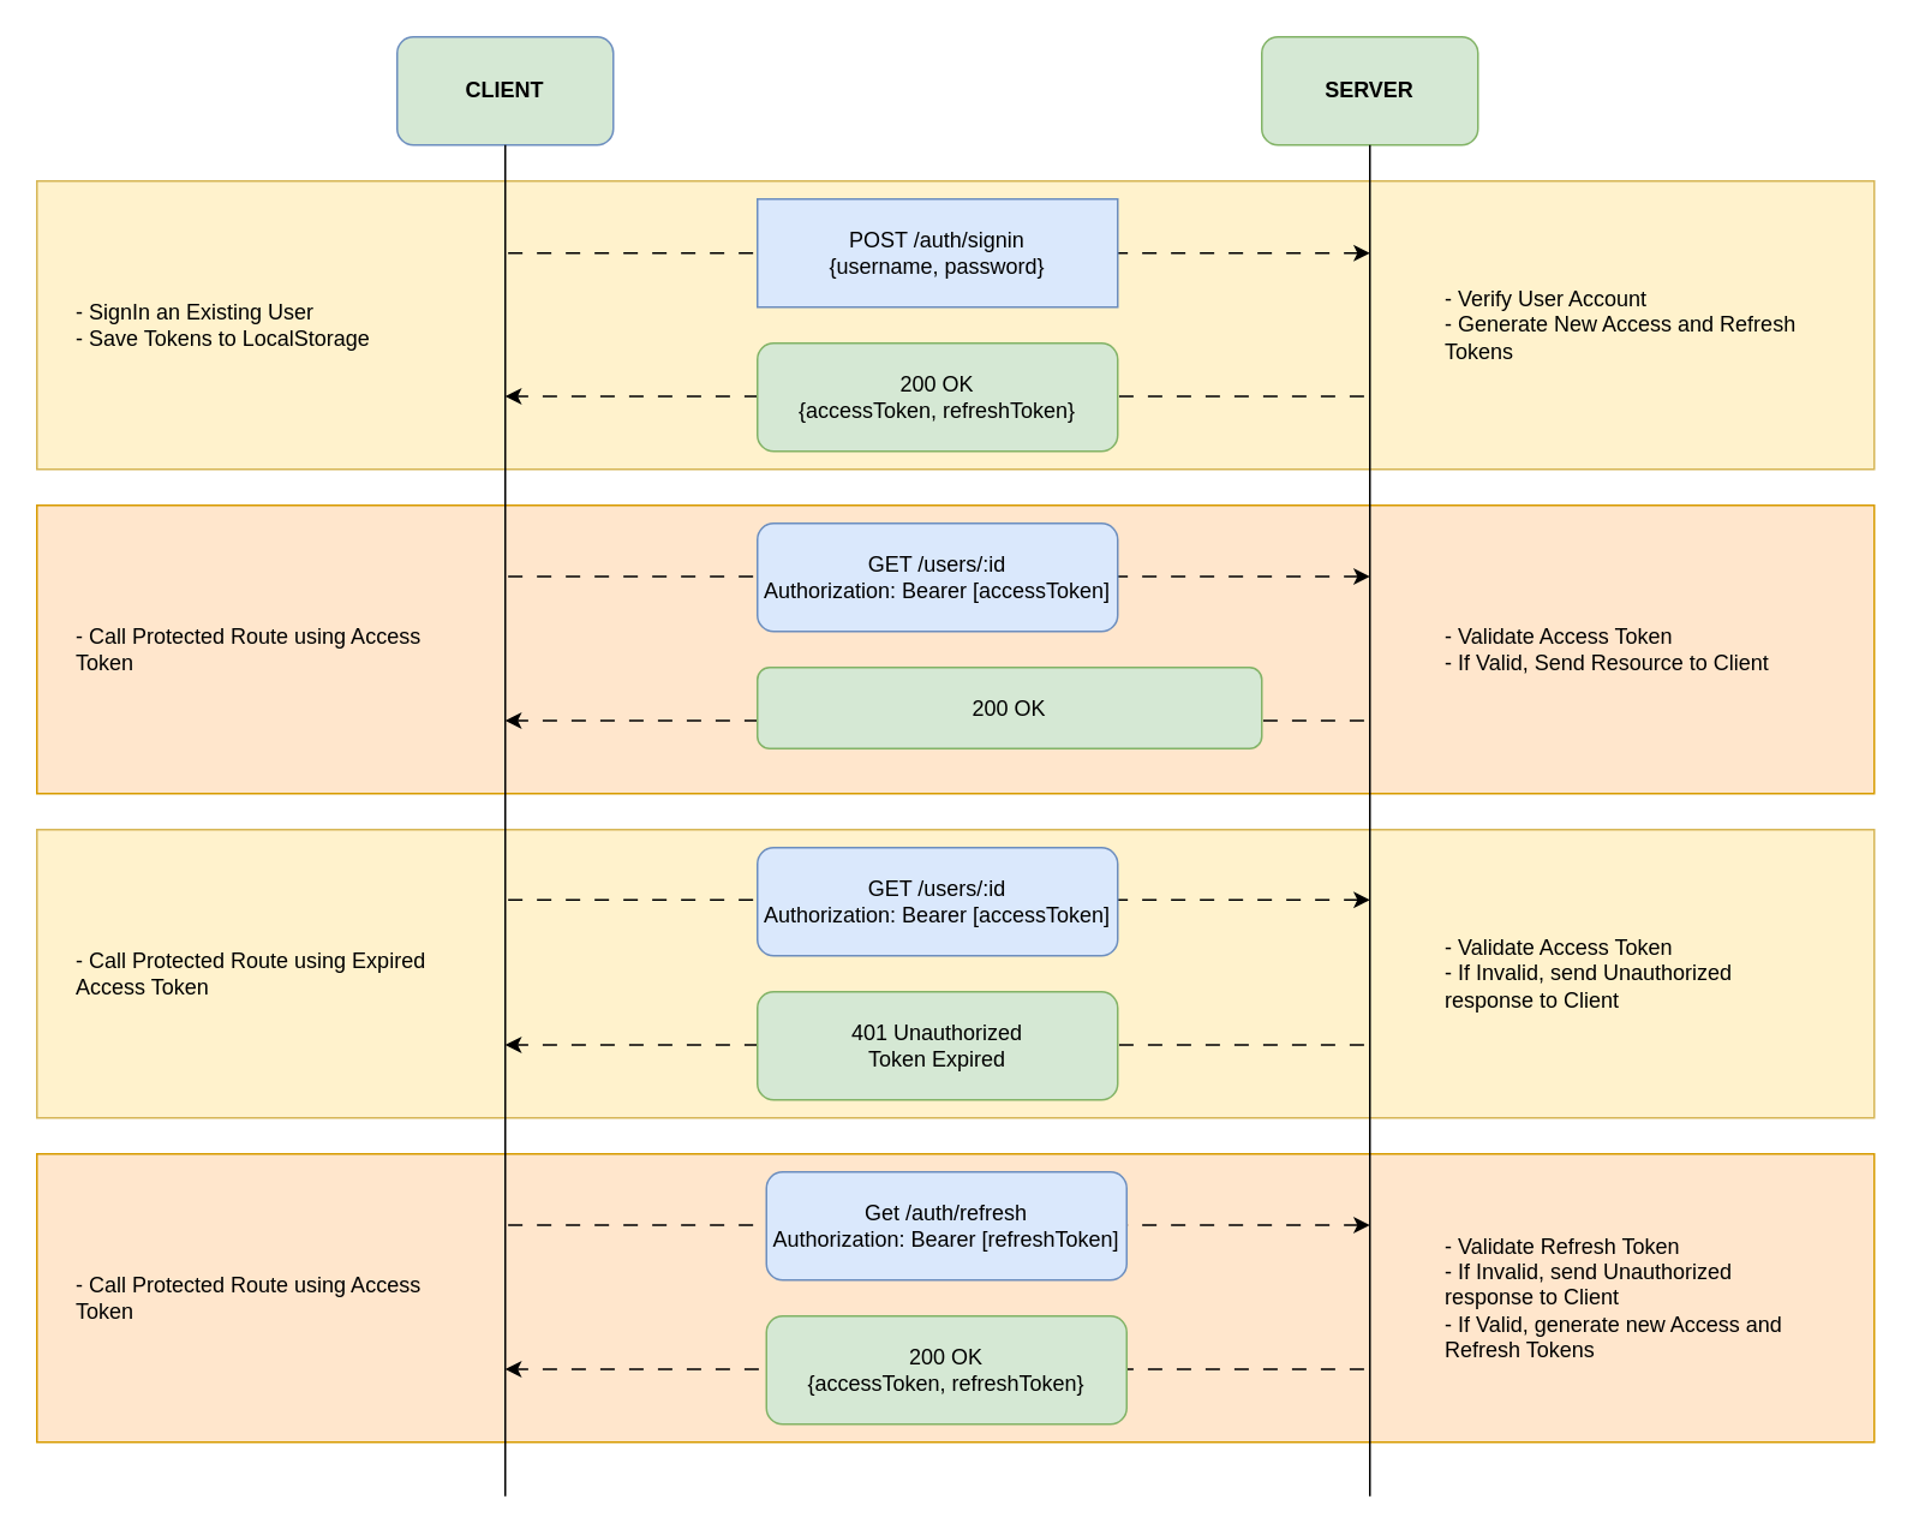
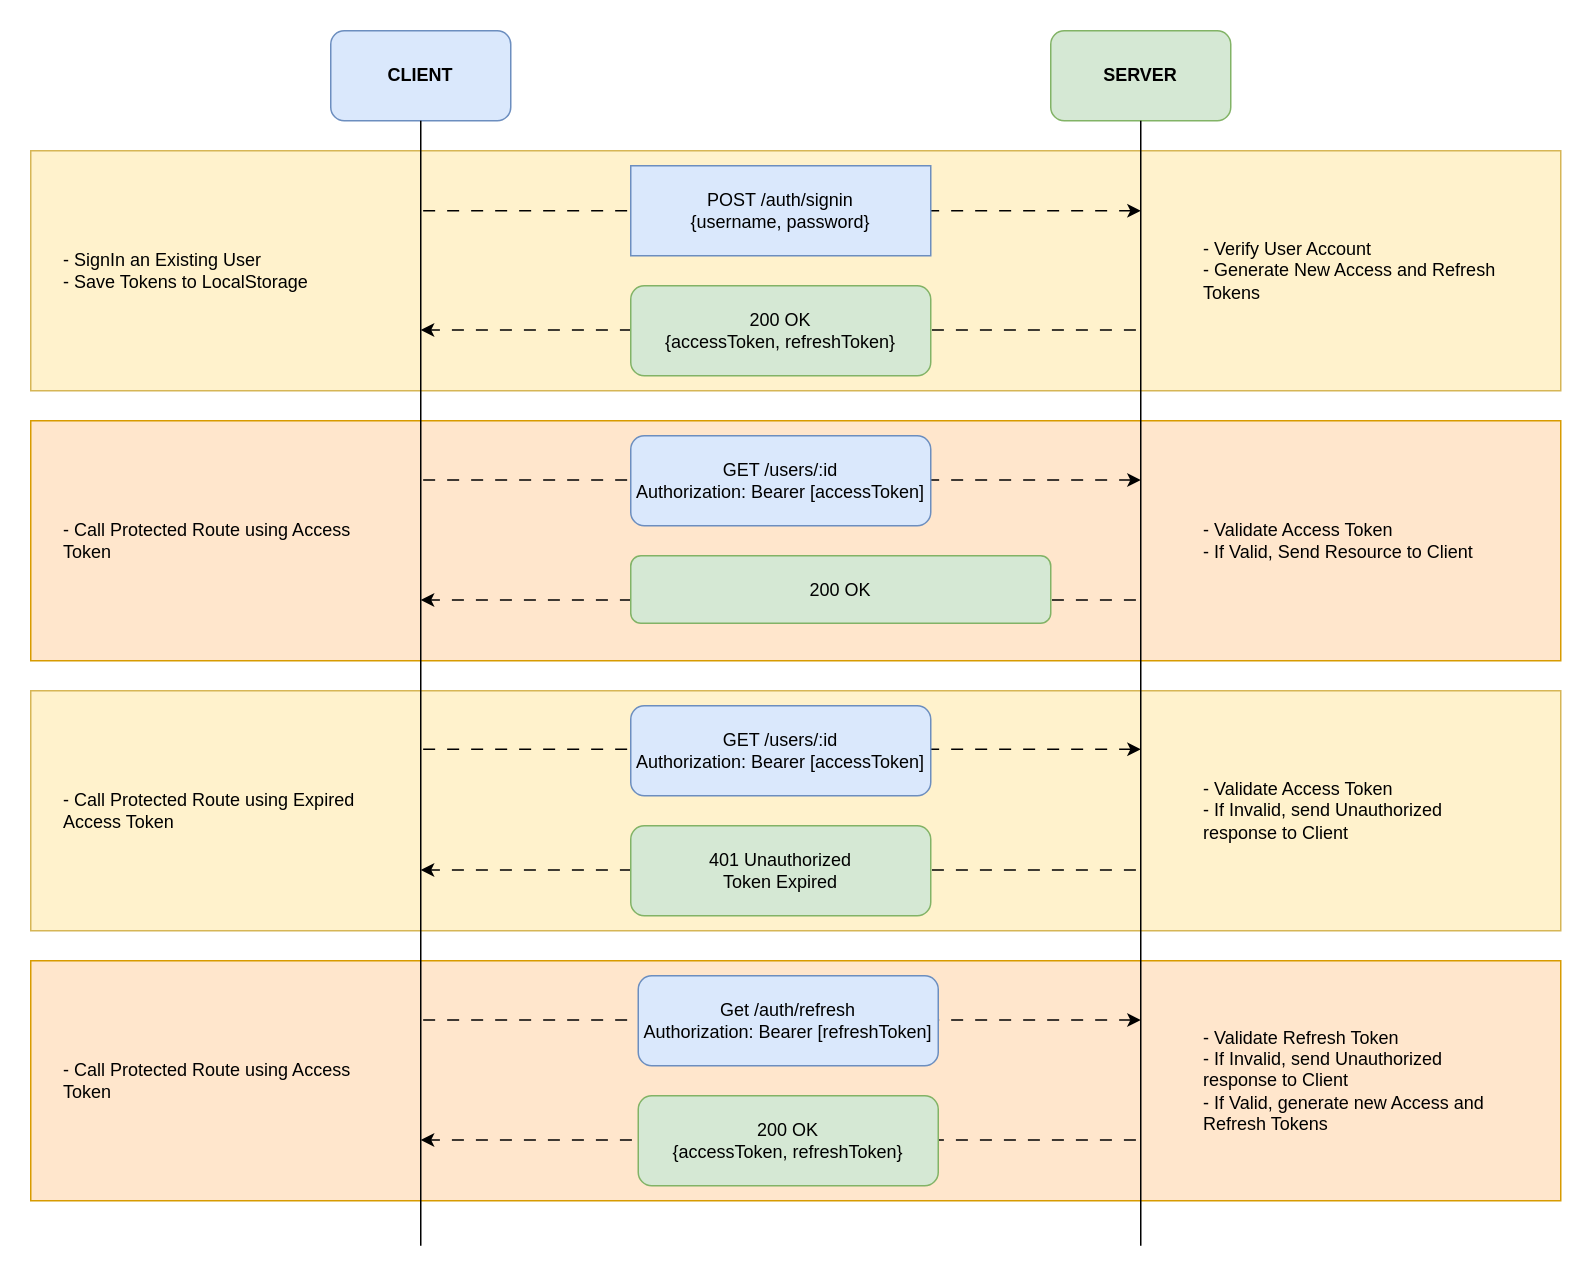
  <mxCell id="0" />
  <mxCell id="1" parent="0" />
  <mxCell id="2" value="" style="rounded=0;whiteSpace=wrap;html=1;fillColor=#ffe6cc;strokeColor=#d79b00;" vertex="1" parent="1"><mxGeometry x="20" y="640" width="1020" height="160" as="geometry" /></mxCell>
  <mxCell id="3" value="" style="rounded=0;whiteSpace=wrap;html=1;fillColor=#fff2cc;strokeColor=#d6b656;" vertex="1" parent="1"><mxGeometry x="20" y="460" width="1020" height="160" as="geometry" /></mxCell>
  <mxCell id="4" value="" style="rounded=0;whiteSpace=wrap;html=1;fillColor=#ffe6cc;strokeColor=#d79b00;" vertex="1" parent="1"><mxGeometry x="20" y="280" width="1020" height="160" as="geometry" /></mxCell>
  <mxCell id="5" value="" style="rounded=0;whiteSpace=wrap;html=1;fillColor=#fff2cc;strokeColor=#d6b656;" vertex="1" parent="1"><mxGeometry x="20" y="100" width="1020" height="160" as="geometry" /></mxCell>
  <mxCell id="6" value="" style="endArrow=none;html=1;rounded=0;endFill=0;startArrow=classic;startFill=1;flowAnimation=1;flowAnimationDirection=reverse;" edge="1" parent="1"><mxGeometry width="50" height="50" relative="1" as="geometry"><mxPoint x="280" y="399.5" as="sourcePoint" /><mxPoint x="760" y="399.5" as="targetPoint" /></mxGeometry></mxCell>
  <mxCell id="7" value="" style="endArrow=none;html=1;rounded=0;endFill=0;startArrow=classic;startFill=1;flowAnimation=1;flowAnimationDirection=reverse;" edge="1" parent="1"><mxGeometry width="50" height="50" relative="1" as="geometry"><mxPoint x="280" y="579.5" as="sourcePoint" /><mxPoint x="760" y="579.5" as="targetPoint" /></mxGeometry></mxCell>
  <mxCell id="8" value="" style="endArrow=none;html=1;rounded=0;endFill=0;startArrow=classic;startFill=1;flowAnimation=1;flowAnimationDirection=reverse;" edge="1" parent="1"><mxGeometry width="50" height="50" relative="1" as="geometry"><mxPoint x="280" y="759.5" as="sourcePoint" /><mxPoint x="760" y="759.5" as="targetPoint" /></mxGeometry></mxCell>
  <mxCell id="9" value="" style="endArrow=classic;html=1;rounded=0;flowAnimation=1;" edge="1" parent="1"><mxGeometry width="50" height="50" relative="1" as="geometry"><mxPoint x="280" y="679.5" as="sourcePoint" /><mxPoint x="760" y="679.5" as="targetPoint" /></mxGeometry></mxCell>
  <mxCell id="10" value="" style="endArrow=classic;html=1;rounded=0;flowAnimation=1;" edge="1" parent="1"><mxGeometry width="50" height="50" relative="1" as="geometry"><mxPoint x="280" y="499" as="sourcePoint" /><mxPoint x="760" y="499" as="targetPoint" /></mxGeometry></mxCell>
  <mxCell id="11" value="" style="endArrow=classic;html=1;rounded=0;flowAnimation=1;" edge="1" parent="1"><mxGeometry width="50" height="50" relative="1" as="geometry"><mxPoint x="280" y="319.5" as="sourcePoint" /><mxPoint x="760" y="319.5" as="targetPoint" /></mxGeometry></mxCell>
  <mxCell id="12" value="" style="endArrow=none;html=1;rounded=0;endFill=0;startArrow=classic;startFill=1;flowAnimation=1;flowAnimationDirection=reverse;" edge="1" parent="1"><mxGeometry width="50" height="50" relative="1" as="geometry"><mxPoint x="280" y="219.5" as="sourcePoint" /><mxPoint x="760" y="219.5" as="targetPoint" /></mxGeometry></mxCell>
  <mxCell id="13" value="" style="endArrow=classic;html=1;rounded=0;flowAnimation=1;" edge="1" parent="1"><mxGeometry width="50" height="50" relative="1" as="geometry"><mxPoint x="280" y="140" as="sourcePoint" /><mxPoint x="760" y="140" as="targetPoint" /></mxGeometry></mxCell>
- <mxCell id="14" value="CLIENT" style="rounded=1;whiteSpace=wrap;html=1;fillColor=#d5e8d4;strokeColor=#6c8ebf;fontStyle=1;" vertex="1" parent="1"><mxGeometry x="220" y="20" width="120" height="60" as="geometry" /></mxCell>
+ <mxCell id="14" value="CLIENT" style="rounded=1;whiteSpace=wrap;html=1;fillColor=#dae8fc;strokeColor=#6c8ebf;fontStyle=1" vertex="1" parent="1"><mxGeometry x="220" y="20" width="120" height="60" as="geometry" /></mxCell>
  <mxCell id="15" value="SERVER" style="rounded=1;whiteSpace=wrap;html=1;fillColor=#d5e8d4;strokeColor=#82b366;fontStyle=1" vertex="1" parent="1"><mxGeometry x="700" y="20" width="120" height="60" as="geometry" /></mxCell>
  <mxCell id="16" value="POST /auth/signin&lt;br&gt;{username, password}" style="whiteSpace=wrap;html=1;fillColor=#dae8fc;strokeColor=#6c8ebf;rounded=0;" vertex="1" parent="1"><mxGeometry x="420" y="110" width="200" height="60" as="geometry" /></mxCell>
  <mxCell id="17" value="" style="endArrow=none;html=1;rounded=0;entryX=0.5;entryY=1;entryDx=0;entryDy=0;" edge="1" parent="1" target="14"><mxGeometry width="50" height="50" relative="1" as="geometry"><mxPoint x="280" y="830" as="sourcePoint" /><mxPoint x="550" y="330" as="targetPoint" /></mxGeometry></mxCell>
  <mxCell id="18" value="" style="endArrow=none;html=1;rounded=0;entryX=0.5;entryY=1;entryDx=0;entryDy=0;" edge="1" parent="1" target="15"><mxGeometry width="50" height="50" relative="1" as="geometry"><mxPoint x="760" y="830" as="sourcePoint" /><mxPoint x="759.5" y="90" as="targetPoint" /></mxGeometry></mxCell>
  <mxCell id="19" value="200 OK&lt;br&gt;{accessToken, refreshToken}" style="rounded=1;whiteSpace=wrap;html=1;fillColor=#d5e8d4;strokeColor=#82b366;" vertex="1" parent="1"><mxGeometry x="420" y="190" width="200" height="60" as="geometry" /></mxCell>
  <mxCell id="20" value="GET /users/:id&lt;br&gt;Authorization: Bearer [accessToken]" style="rounded=1;whiteSpace=wrap;html=1;fillColor=#dae8fc;strokeColor=#6c8ebf;" vertex="1" parent="1"><mxGeometry x="420" y="290" width="200" height="60" as="geometry" /></mxCell>
  <mxCell id="21" value="200 OK" style="rounded=1;whiteSpace=wrap;html=1;fillColor=#d5e8d4;strokeColor=#82b366;" vertex="1" parent="1"><mxGeometry x="420" y="370" width="280" height="45" as="geometry" /></mxCell>
  <mxCell id="22" value="GET /users/:id&lt;br&gt;Authorization: Bearer [accessToken]" style="rounded=1;whiteSpace=wrap;html=1;fillColor=#dae8fc;strokeColor=#6c8ebf;" vertex="1" parent="1"><mxGeometry x="420" y="470" width="200" height="60" as="geometry" /></mxCell>
  <mxCell id="23" value="401 Unauthorized&lt;br&gt;Token Expired" style="rounded=1;whiteSpace=wrap;html=1;fillColor=#d5e8d4;strokeColor=#82b366;" vertex="1" parent="1"><mxGeometry x="420" y="550" width="200" height="60" as="geometry" /></mxCell>
  <mxCell id="24" value="Get /auth/refresh&lt;br&gt;Authorization: Bearer [refreshToken]" style="rounded=1;whiteSpace=wrap;html=1;fillColor=#dae8fc;strokeColor=#6c8ebf;" vertex="1" parent="1"><mxGeometry x="425" y="650" width="200" height="60" as="geometry" /></mxCell>
  <mxCell id="25" value="200 OK&lt;br&gt;{accessToken, refreshToken}" style="rounded=1;whiteSpace=wrap;html=1;fillColor=#d5e8d4;strokeColor=#82b366;" vertex="1" parent="1"><mxGeometry x="425" y="730" width="200" height="60" as="geometry" /></mxCell>
  <mxCell id="26" value="- SignIn an Existing User&lt;br&gt;- Save Tokens to LocalStorage" style="text;html=1;align=left;verticalAlign=middle;whiteSpace=wrap;rounded=0;" vertex="1" parent="1"><mxGeometry x="40" y="140" width="200" height="80" as="geometry" /></mxCell>
  <mxCell id="27" value="- Verify User Account&lt;br&gt;- Generate New Access and Refresh Tokens" style="text;html=1;align=left;verticalAlign=middle;whiteSpace=wrap;rounded=0;" vertex="1" parent="1"><mxGeometry x="800" y="140" width="200" height="80" as="geometry" /></mxCell>
  <mxCell id="28" value="- Call Protected Route using Access Token" style="text;html=1;align=left;verticalAlign=middle;whiteSpace=wrap;rounded=0;" vertex="1" parent="1"><mxGeometry x="40" y="320" width="200" height="80" as="geometry" /></mxCell>
  <mxCell id="29" value="- Validate Access Token&lt;br&gt;- If Valid, Send Resource to Client" style="text;html=1;align=left;verticalAlign=middle;whiteSpace=wrap;rounded=0;" vertex="1" parent="1"><mxGeometry x="800" y="320" width="200" height="80" as="geometry" /></mxCell>
  <mxCell id="30" value="- Call Protected Route using Expired Access Token" style="text;html=1;align=left;verticalAlign=middle;whiteSpace=wrap;rounded=0;" vertex="1" parent="1"><mxGeometry x="40" y="500" width="200" height="80" as="geometry" /></mxCell>
  <mxCell id="31" value="- Validate Access Token&lt;br&gt;- If Invalid, send Unauthorized response to Client" style="text;html=1;align=left;verticalAlign=middle;whiteSpace=wrap;rounded=0;" vertex="1" parent="1"><mxGeometry x="800" y="500" width="200" height="80" as="geometry" /></mxCell>
  <mxCell id="32" value="- Call Protected Route using Access Token" style="text;html=1;align=left;verticalAlign=middle;whiteSpace=wrap;rounded=0;" vertex="1" parent="1"><mxGeometry x="40" y="680" width="200" height="80" as="geometry" /></mxCell>
  <mxCell id="33" value="- Validate Refresh Token&lt;br&gt;- If Invalid, send Unauthorized response to Client&lt;br&gt;- If Valid, generate new Access and Refresh Tokens" style="text;html=1;align=left;verticalAlign=middle;whiteSpace=wrap;rounded=0;" vertex="1" parent="1"><mxGeometry x="800" y="680" width="200" height="80" as="geometry" /></mxCell>
